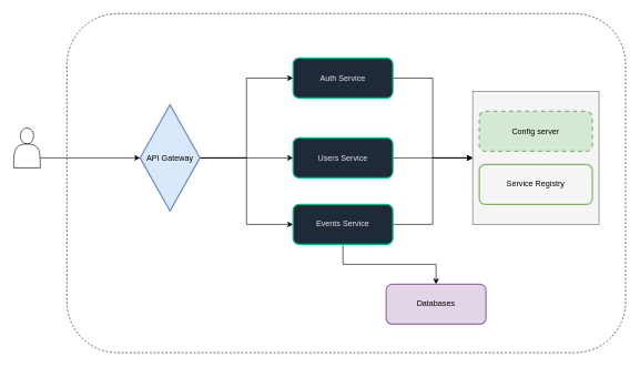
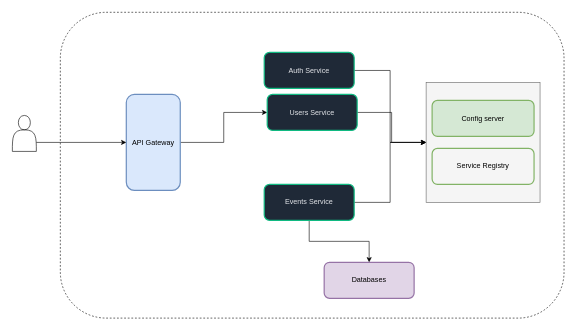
  <mxCell id="0" />
  <mxCell id="1" parent="0" />
  <mxCell id="2" value="" style="rounded=1;whiteSpace=wrap;html=1;fillColor=none;dashed=1;align=left;" vertex="1" parent="1"><mxGeometry x="100" y="20" width="840" height="510" as="geometry" /></mxCell>
- <mxCell id="3" style="edgeStyle=orthogonalEdgeStyle;rounded=0;orthogonalLoop=1;jettySize=auto;html=1;exitX=1;exitY=0.5;exitDx=0;exitDy=0;entryX=0;entryY=0.5;entryDx=0;entryDy=0;" edge="1" parent="1" source="6" target="8"><mxGeometry relative="1" as="geometry" /></mxCell>
  <mxCell id="4" style="edgeStyle=orthogonalEdgeStyle;rounded=0;orthogonalLoop=1;jettySize=auto;html=1;exitX=1;exitY=0.5;exitDx=0;exitDy=0;entryX=0;entryY=0.5;entryDx=0;entryDy=0;" edge="1" parent="1" source="6" target="10"><mxGeometry relative="1" as="geometry" /></mxCell>
- <mxCell id="5" style="edgeStyle=orthogonalEdgeStyle;rounded=0;orthogonalLoop=1;jettySize=auto;html=1;exitX=1;exitY=0.5;exitDx=0;exitDy=0;entryX=0;entryY=0.5;entryDx=0;entryDy=0;" edge="1" parent="1" source="6" target="13"><mxGeometry relative="1" as="geometry" /></mxCell>
- <mxCell id="6" value="API Gateway" style="rhombus;whiteSpace=wrap;html=1;fillColor=#dae8fc;strokeColor=#6c8ebf;strokeWidth=2;" parent="1" vertex="1"><mxGeometry x="210" y="157" width="90" height="160" as="geometry" /></mxCell>
+ <mxCell id="6" value="API Gateway" style="rounded=1;whiteSpace=wrap;html=1;fillColor=#dae8fc;strokeColor=#6c8ebf;strokeWidth=2;" parent="1" vertex="1"><mxGeometry x="210" y="157" width="90" height="160" as="geometry" /></mxCell>
  <mxCell id="7" style="edgeStyle=orthogonalEdgeStyle;rounded=0;orthogonalLoop=1;jettySize=auto;html=1;exitX=1;exitY=0.5;exitDx=0;exitDy=0;entryX=0;entryY=0.5;entryDx=0;entryDy=0;" edge="1" parent="1" source="8" target="17"><mxGeometry relative="1" as="geometry" /></mxCell>
  <mxCell id="8" value="Auth Service" style="rounded=1;whiteSpace=wrap;html=1;fillColor=#1f2937;fontColor=#e5e7eb;strokeColor=#10b981;strokeWidth=2;" parent="1" vertex="1"><mxGeometry x="440" y="87" width="150" height="60" as="geometry" /></mxCell>
  <mxCell id="9" style="edgeStyle=orthogonalEdgeStyle;rounded=0;orthogonalLoop=1;jettySize=auto;html=1;exitX=1;exitY=0.5;exitDx=0;exitDy=0;" edge="1" parent="1" source="10" target="17"><mxGeometry relative="1" as="geometry" /></mxCell>
- <mxCell id="10" value="Users Service" style="rounded=1;whiteSpace=wrap;html=1;fillColor=#1f2937;fontColor=#e5e7eb;strokeColor=#10b981;strokeWidth=2;" parent="1" vertex="1"><mxGeometry x="440" y="207" width="150" height="60" as="geometry" /></mxCell>
+ <mxCell id="10" value="Users Service" style="rounded=1;whiteSpace=wrap;html=1;fillColor=#1f2937;fontColor=#e5e7eb;strokeColor=#10b981;strokeWidth=2;" parent="1" vertex="1"><mxGeometry x="445" y="157" width="150" height="60" as="geometry" /></mxCell>
  <mxCell id="11" style="edgeStyle=orthogonalEdgeStyle;rounded=0;orthogonalLoop=1;jettySize=auto;html=1;exitX=1;exitY=0.5;exitDx=0;exitDy=0;entryX=0;entryY=0.5;entryDx=0;entryDy=0;" edge="1" parent="1" source="13" target="17"><mxGeometry relative="1" as="geometry" /></mxCell>
  <mxCell id="12" style="edgeStyle=orthogonalEdgeStyle;rounded=0;orthogonalLoop=1;jettySize=auto;html=1;exitX=0.5;exitY=1;exitDx=0;exitDy=0;entryX=0.5;entryY=0;entryDx=0;entryDy=0;" edge="1" parent="1" source="13" target="20"><mxGeometry relative="1" as="geometry" /></mxCell>
  <mxCell id="13" value="Events Service" style="rounded=1;whiteSpace=wrap;html=1;fillColor=#1f2937;fontColor=#e5e7eb;strokeColor=#10b981;strokeWidth=2;" parent="1" vertex="1"><mxGeometry x="440" y="307" width="150" height="60" as="geometry" /></mxCell>
  <mxCell id="14" style="edgeStyle=orthogonalEdgeStyle;rounded=0;orthogonalLoop=1;jettySize=auto;html=1;exitX=1;exitY=0.75;exitDx=0;exitDy=0;entryX=0;entryY=0.5;entryDx=0;entryDy=0;" edge="1" parent="1" source="15" target="6"><mxGeometry relative="1" as="geometry" /></mxCell>
  <mxCell id="15" value="" style="shape=actor;whiteSpace=wrap;html=1;" vertex="1" parent="1"><mxGeometry x="20" y="192" width="40" height="60" as="geometry" /></mxCell>
  <mxCell id="16" value="" style="group;rounded=0;" vertex="1" connectable="0" parent="1"><mxGeometry x="710" y="137" width="190" height="200" as="geometry" /></mxCell>
  <mxCell id="17" value="" style="rounded=0;whiteSpace=wrap;html=1;fillColor=#f5f5f5;strokeColor=#666666;movable=1;resizable=1;rotatable=1;deletable=1;editable=1;locked=0;connectable=1;fontColor=#333333;" vertex="1" parent="16"><mxGeometry width="190" height="200" as="geometry" /></mxCell>
- <mxCell id="18" value="Config server" style="rounded=1;whiteSpace=wrap;html=1;fillColor=#d5e8d4;strokeColor=#82b366;strokeWidth=2;movable=1;resizable=1;rotatable=1;deletable=1;editable=1;locked=0;connectable=1;dashed=1;" parent="16" vertex="1"><mxGeometry x="10" y="30" width="170" height="60" as="geometry" /></mxCell>
+ <mxCell id="18" value="Config server" style="rounded=1;whiteSpace=wrap;html=1;fillColor=#d5e8d4;strokeColor=#82b366;strokeWidth=2;movable=1;resizable=1;rotatable=1;deletable=1;editable=1;locked=0;connectable=1;" parent="16" vertex="1"><mxGeometry x="10" y="30" width="170" height="60" as="geometry" /></mxCell>
  <mxCell id="19" value="Service Registry" style="rounded=1;whiteSpace=wrap;html=1;fillColor=#f5f5f5;strokeColor=#82b366;strokeWidth=2;movable=1;resizable=1;rotatable=1;deletable=1;editable=1;locked=0;connectable=1;" parent="16" vertex="1"><mxGeometry x="10" y="110" width="170" height="60" as="geometry" /></mxCell>
- <mxCell id="20" value="Databases" style="rounded=1;whiteSpace=wrap;html=1;fillColor=#e1d5e7;strokeColor=#9673a6;strokeWidth=2;" vertex="1" parent="1"><mxGeometry x="580" y="427" width="150" height="60" as="geometry" /></mxCell>
+ <mxCell id="20" value="Databases" style="rounded=1;whiteSpace=wrap;html=1;fillColor=#e1d5e7;strokeColor=#9673a6;strokeWidth=2;" vertex="1" parent="1"><mxGeometry x="540" y="437" width="150" height="60" as="geometry" /></mxCell>
